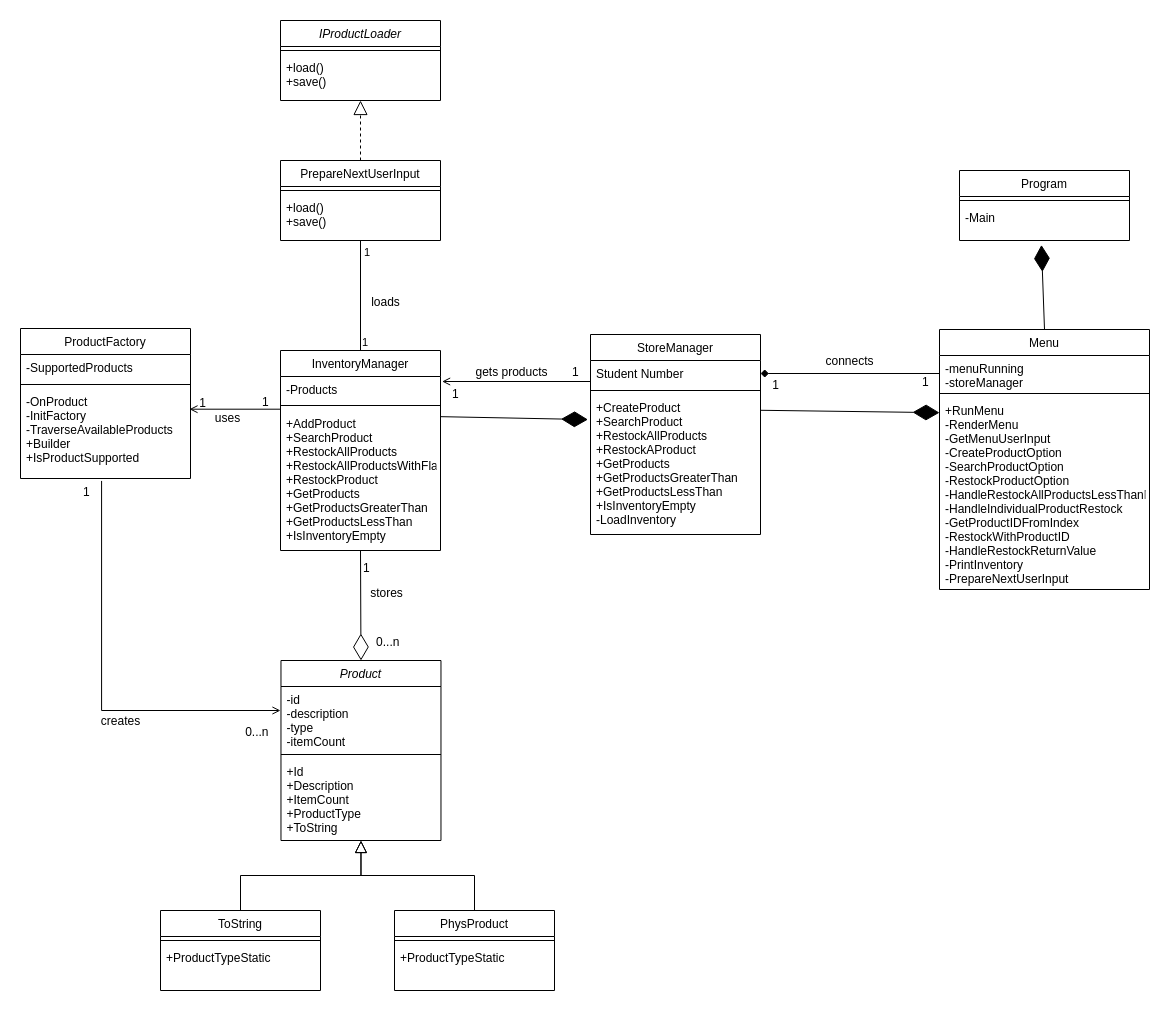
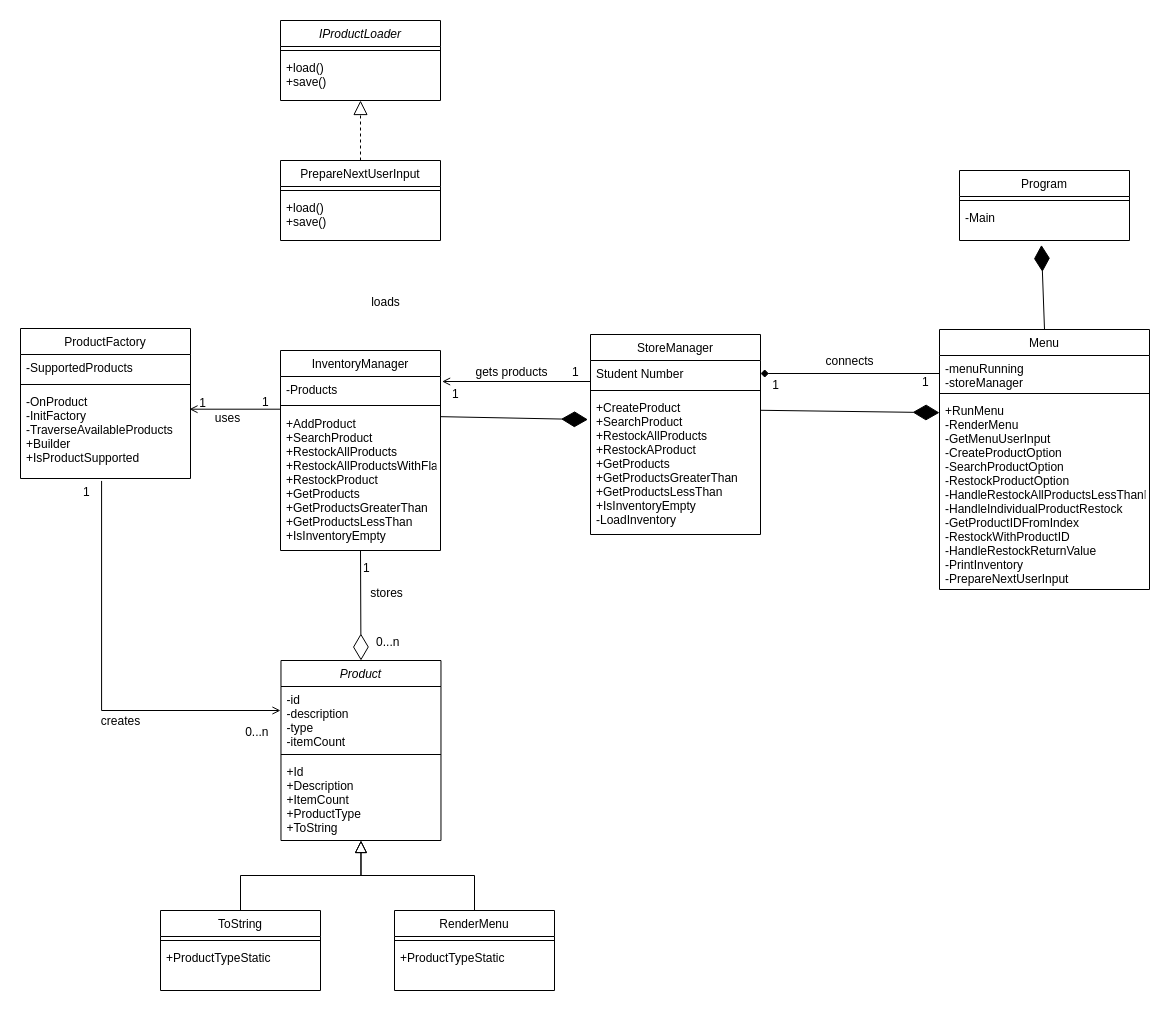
  <mxCell id="0" />
  <mxCell id="1" parent="0" />
  <mxCell id="2" value="Product" style="swimlane;fontStyle=2;align=center;verticalAlign=top;childLayout=stackLayout;horizontal=1;startSize=26;horizontalStack=0;resizeParent=1;resizeLast=0;collapsible=1;marginBottom=0;rounded=0;shadow=0;strokeWidth=1;" parent="1" vertex="1"><mxGeometry x="280.48" y="660" width="160" height="180" as="geometry"><mxRectangle x="230" y="140" width="160" height="26" as="alternateBounds" /></mxGeometry></mxCell>
  <mxCell id="3" value="-id&#10;-description&#10;-type&#10;-itemCount" style="text;align=left;verticalAlign=top;spacingLeft=4;spacingRight=4;overflow=hidden;rotatable=0;points=[[0,0.5],[1,0.5]];portConstraint=eastwest;rounded=0;shadow=0;html=0;" parent="2" vertex="1"><mxGeometry y="26" width="160" height="64" as="geometry" /></mxCell>
  <mxCell id="4" value="" style="line;html=1;strokeWidth=1;align=left;verticalAlign=middle;spacingTop=-1;spacingLeft=3;spacingRight=3;rotatable=0;labelPosition=right;points=[];portConstraint=eastwest;" parent="2" vertex="1"><mxGeometry y="90" width="160" height="8" as="geometry" /></mxCell>
  <mxCell id="5" value="+Id&#10;+Description&#10;+ItemCount&#10;+ProductType&#10;+ToString" style="text;align=left;verticalAlign=top;spacingLeft=4;spacingRight=4;overflow=hidden;rotatable=0;points=[[0,0.5],[1,0.5]];portConstraint=eastwest;rounded=0;shadow=0;html=0;" parent="2" vertex="1"><mxGeometry y="98" width="160" height="82" as="geometry" /></mxCell>
  <mxCell id="6" value="ToString" style="swimlane;fontStyle=0;align=center;verticalAlign=top;childLayout=stackLayout;horizontal=1;startSize=26;horizontalStack=0;resizeParent=1;resizeLast=0;collapsible=1;marginBottom=0;rounded=0;shadow=0;strokeWidth=1;" parent="1" vertex="1"><mxGeometry x="160" y="910" width="160" height="80" as="geometry"><mxRectangle x="130" y="380" width="160" height="26" as="alternateBounds" /></mxGeometry></mxCell>
  <mxCell id="7" value="" style="line;html=1;strokeWidth=1;align=left;verticalAlign=middle;spacingTop=-1;spacingLeft=3;spacingRight=3;rotatable=0;labelPosition=right;points=[];portConstraint=eastwest;" parent="6" vertex="1"><mxGeometry y="26" width="160" height="8" as="geometry" /></mxCell>
  <mxCell id="8" value="+ProductTypeStatic" style="text;align=left;verticalAlign=top;spacingLeft=4;spacingRight=4;overflow=hidden;rotatable=0;points=[[0,0.5],[1,0.5]];portConstraint=eastwest;fontStyle=0" parent="6" vertex="1"><mxGeometry y="34" width="160" height="26" as="geometry" /></mxCell>
  <mxCell id="9" value="" style="endArrow=block;endSize=10;endFill=0;shadow=0;strokeWidth=1;rounded=0;edgeStyle=elbowEdgeStyle;elbow=vertical;" parent="1" source="6" target="2" edge="1"><mxGeometry width="160" relative="1" as="geometry"><mxPoint x="270.48" y="713" as="sourcePoint" /><mxPoint x="270.48" y="713" as="targetPoint" /></mxGeometry></mxCell>
  <mxCell id="10" value="" style="endArrow=block;endSize=10;endFill=0;shadow=0;strokeWidth=1;rounded=0;edgeStyle=elbowEdgeStyle;elbow=vertical;exitX=0.5;exitY=0;exitDx=0;exitDy=0;" parent="1" source="11" target="2" edge="1"><mxGeometry width="160" relative="1" as="geometry"><mxPoint x="480.48" y="870" as="sourcePoint" /><mxPoint x="380.48" y="781" as="targetPoint" /></mxGeometry></mxCell>
- <mxCell id="11" value="PhysProduct" style="swimlane;fontStyle=0;align=center;verticalAlign=top;childLayout=stackLayout;horizontal=1;startSize=26;horizontalStack=0;resizeParent=1;resizeLast=0;collapsible=1;marginBottom=0;rounded=0;shadow=0;strokeWidth=1;" parent="1" vertex="1"><mxGeometry x="394" y="910" width="160" height="80" as="geometry"><mxRectangle x="130" y="380" width="160" height="26" as="alternateBounds" /></mxGeometry></mxCell>
+ <mxCell id="11" value="RenderMenu" style="swimlane;fontStyle=0;align=center;verticalAlign=top;childLayout=stackLayout;horizontal=1;startSize=26;horizontalStack=0;resizeParent=1;resizeLast=0;collapsible=1;marginBottom=0;rounded=0;shadow=0;strokeWidth=1;" parent="1" vertex="1"><mxGeometry x="394" y="910" width="160" height="80" as="geometry"><mxRectangle x="130" y="380" width="160" height="26" as="alternateBounds" /></mxGeometry></mxCell>
  <mxCell id="12" value="" style="line;html=1;strokeWidth=1;align=left;verticalAlign=middle;spacingTop=-1;spacingLeft=3;spacingRight=3;rotatable=0;labelPosition=right;points=[];portConstraint=eastwest;" parent="11" vertex="1"><mxGeometry y="26" width="160" height="8" as="geometry" /></mxCell>
  <mxCell id="13" value="+ProductTypeStatic" style="text;align=left;verticalAlign=top;spacingLeft=4;spacingRight=4;overflow=hidden;rotatable=0;points=[[0,0.5],[1,0.5]];portConstraint=eastwest;fontStyle=0" parent="11" vertex="1"><mxGeometry y="34" width="160" height="26" as="geometry" /></mxCell>
  <mxCell id="14" value="InventoryManager" style="swimlane;fontStyle=0;align=center;verticalAlign=top;childLayout=stackLayout;horizontal=1;startSize=26;horizontalStack=0;resizeParent=1;resizeLast=0;collapsible=1;marginBottom=0;rounded=0;shadow=0;strokeWidth=1;" parent="1" vertex="1"><mxGeometry x="280" y="350" width="160" height="200" as="geometry"><mxRectangle x="230" y="140" width="160" height="26" as="alternateBounds" /></mxGeometry></mxCell>
  <mxCell id="15" value="-Products" style="text;align=left;verticalAlign=top;spacingLeft=4;spacingRight=4;overflow=hidden;rotatable=0;points=[[0,0.5],[1,0.5]];portConstraint=eastwest;rounded=0;shadow=0;html=0;" parent="14" vertex="1"><mxGeometry y="26" width="160" height="24" as="geometry" /></mxCell>
  <mxCell id="16" value="" style="line;html=1;strokeWidth=1;align=left;verticalAlign=middle;spacingTop=-1;spacingLeft=3;spacingRight=3;rotatable=0;labelPosition=right;points=[];portConstraint=eastwest;" parent="14" vertex="1"><mxGeometry y="50" width="160" height="10" as="geometry" /></mxCell>
  <mxCell id="17" value="+AddProduct&#10;+SearchProduct&#10;+RestockAllProducts&#10;+RestockAllProductsWithFlag&#10;+RestockProduct&#10;+GetProducts&#10;+GetProductsGreaterThan&#10;+GetProductsLessThan&#10;+IsInventoryEmpty&#10;" style="text;align=left;verticalAlign=top;spacingLeft=4;spacingRight=4;overflow=hidden;rotatable=0;points=[[0,0.5],[1,0.5]];portConstraint=eastwest;fontStyle=0" parent="14" vertex="1"><mxGeometry y="60" width="160" height="140" as="geometry" /></mxCell>
  <mxCell id="18" value="" style="endArrow=diamondThin;endFill=1;endSize=24;html=1;rounded=0;entryX=-0.015;entryY=0.179;entryDx=0;entryDy=0;entryPerimeter=0;exitX=1.001;exitY=0.044;exitDx=0;exitDy=0;exitPerimeter=0;" parent="1" target="26" edge="1" source="17"><mxGeometry width="160" relative="1" as="geometry"><mxPoint x="440" y="408.58" as="sourcePoint" /><mxPoint x="577.6" y="407.958" as="targetPoint" /></mxGeometry></mxCell>
  <mxCell id="19" value="Menu" style="swimlane;fontStyle=0;align=center;verticalAlign=top;childLayout=stackLayout;horizontal=1;startSize=26;horizontalStack=0;resizeParent=1;resizeLast=0;collapsible=1;marginBottom=0;rounded=0;shadow=0;strokeWidth=1;" parent="1" vertex="1"><mxGeometry x="939" y="329" width="210" height="260" as="geometry"><mxRectangle x="130" y="380" width="160" height="26" as="alternateBounds" /></mxGeometry></mxCell>
  <mxCell id="20" value="-menuRunning&#10;-storeManager" style="text;align=left;verticalAlign=top;spacingLeft=4;spacingRight=4;overflow=hidden;rotatable=0;points=[[0,0.5],[1,0.5]];portConstraint=eastwest;" parent="19" vertex="1"><mxGeometry y="26" width="210" height="34" as="geometry" /></mxCell>
  <mxCell id="21" value="" style="line;html=1;strokeWidth=1;align=left;verticalAlign=middle;spacingTop=-1;spacingLeft=3;spacingRight=3;rotatable=0;labelPosition=right;points=[];portConstraint=eastwest;" parent="19" vertex="1"><mxGeometry y="60" width="210" height="8" as="geometry" /></mxCell>
  <mxCell id="22" value="+RunMenu&#10;-RenderMenu&#10;-GetMenuUserInput&#10;-CreateProductOption&#10;-SearchProductOption&#10;-RestockProductOption&#10;-HandleRestockAllProductsLessThanN&#10;-HandleIndividualProductRestock&#10;-GetProductIDFromIndex&#10;-RestockWithProductID&#10;-HandleRestockReturnValue&#10;-PrintInventory&#10;-PrepareNextUserInput" style="text;align=left;verticalAlign=top;spacingLeft=4;spacingRight=4;overflow=hidden;rotatable=0;points=[[0,0.5],[1,0.5]];portConstraint=eastwest;fontStyle=0" parent="19" vertex="1"><mxGeometry y="68" width="210" height="192" as="geometry" /></mxCell>
  <mxCell id="23" value="StoreManager" style="swimlane;fontStyle=0;align=center;verticalAlign=top;childLayout=stackLayout;horizontal=1;startSize=26;horizontalStack=0;resizeParent=1;resizeLast=0;collapsible=1;marginBottom=0;rounded=0;shadow=0;strokeWidth=1;" parent="1" vertex="1"><mxGeometry x="590" y="334" width="170" height="200" as="geometry"><mxRectangle x="130" y="380" width="160" height="26" as="alternateBounds" /></mxGeometry></mxCell>
  <mxCell id="24" value="Student Number" style="text;align=left;verticalAlign=top;spacingLeft=4;spacingRight=4;overflow=hidden;rotatable=0;points=[[0,0.5],[1,0.5]];portConstraint=eastwest;" parent="23" vertex="1"><mxGeometry y="26" width="170" height="26" as="geometry" /></mxCell>
  <mxCell id="25" value="" style="line;html=1;strokeWidth=1;align=left;verticalAlign=middle;spacingTop=-1;spacingLeft=3;spacingRight=3;rotatable=0;labelPosition=right;points=[];portConstraint=eastwest;" parent="23" vertex="1"><mxGeometry y="52" width="170" height="8" as="geometry" /></mxCell>
  <mxCell id="26" value="+CreateProduct&#10;+SearchProduct&#10;+RestockAllProducts&#10;+RestockAProduct&#10;+GetProducts&#10;+GetProductsGreaterThan&#10;+GetProductsLessThan&#10;+IsInventoryEmpty&#10;-LoadInventory&#10;&#10;" style="text;align=left;verticalAlign=top;spacingLeft=4;spacingRight=4;overflow=hidden;rotatable=0;points=[[0,0.5],[1,0.5]];portConstraint=eastwest;fontStyle=0" parent="23" vertex="1"><mxGeometry y="60" width="170" height="140" as="geometry" /></mxCell>
  <mxCell id="27" value="" style="endArrow=diamondThin;endFill=1;endSize=24;html=1;rounded=0;entryX=0;entryY=0.079;entryDx=0;entryDy=0;entryPerimeter=0;" parent="1" target="22" edge="1"><mxGeometry width="160" relative="1" as="geometry"><mxPoint x="760" y="409.79" as="sourcePoint" /><mxPoint x="860" y="408" as="targetPoint" /></mxGeometry></mxCell>
  <mxCell id="28" value="" style="endArrow=diamondThin;endFill=1;endSize=24;html=1;rounded=0;entryX=0.482;entryY=1.124;entryDx=0;entryDy=0;entryPerimeter=0;exitX=0.5;exitY=0;exitDx=0;exitDy=0;" parent="1" source="19" target="31" edge="1"><mxGeometry width="160" relative="1" as="geometry"><mxPoint x="1166" y="402.5" as="sourcePoint" /><mxPoint x="1291.3" y="400.002" as="targetPoint" /></mxGeometry></mxCell>
  <mxCell id="29" value="Program" style="swimlane;fontStyle=0;align=center;verticalAlign=top;childLayout=stackLayout;horizontal=1;startSize=26;horizontalStack=0;resizeParent=1;resizeLast=0;collapsible=1;marginBottom=0;rounded=0;shadow=0;strokeWidth=1;" parent="1" vertex="1"><mxGeometry x="959" y="170" width="170" height="70" as="geometry"><mxRectangle x="130" y="380" width="160" height="26" as="alternateBounds" /></mxGeometry></mxCell>
  <mxCell id="30" value="" style="line;html=1;strokeWidth=1;align=left;verticalAlign=middle;spacingTop=-1;spacingLeft=3;spacingRight=3;rotatable=0;labelPosition=right;points=[];portConstraint=eastwest;" parent="29" vertex="1"><mxGeometry y="26" width="170" height="8" as="geometry" /></mxCell>
  <mxCell id="31" value="-Main" style="text;align=left;verticalAlign=top;spacingLeft=4;spacingRight=4;overflow=hidden;rotatable=0;points=[[0,0.5],[1,0.5]];portConstraint=eastwest;fontStyle=0" parent="29" vertex="1"><mxGeometry y="34" width="170" height="36" as="geometry" /></mxCell>
  <mxCell id="32" value="PrepareNextUserInput" style="swimlane;fontStyle=0;align=center;verticalAlign=top;childLayout=stackLayout;horizontal=1;startSize=26;horizontalStack=0;resizeParent=1;resizeLast=0;collapsible=1;marginBottom=0;rounded=0;shadow=0;strokeWidth=1;" parent="1" vertex="1"><mxGeometry x="280" y="160" width="160" height="80" as="geometry"><mxRectangle x="230" y="140" width="160" height="26" as="alternateBounds" /></mxGeometry></mxCell>
  <mxCell id="33" value="" style="line;html=1;strokeWidth=1;align=left;verticalAlign=middle;spacingTop=-1;spacingLeft=3;spacingRight=3;rotatable=0;labelPosition=right;points=[];portConstraint=eastwest;" parent="32" vertex="1"><mxGeometry y="26" width="160" height="8" as="geometry" /></mxCell>
  <mxCell id="34" value="+load()&#10;+save()" style="text;align=left;verticalAlign=top;spacingLeft=4;spacingRight=4;overflow=hidden;rotatable=0;points=[[0,0.5],[1,0.5]];portConstraint=eastwest;rounded=0;shadow=0;html=0;" parent="32" vertex="1"><mxGeometry y="34" width="160" height="46" as="geometry" /></mxCell>
  <mxCell id="35" value="" style="endArrow=block;dashed=1;endFill=0;endSize=12;html=1;rounded=0;exitX=0.5;exitY=0;exitDx=0;exitDy=0;entryX=0.5;entryY=1;entryDx=0;entryDy=0;" parent="1" source="32" target="36" edge="1"><mxGeometry width="160" relative="1" as="geometry"><mxPoint x="360" y="90" as="sourcePoint" /><mxPoint x="360" y="70" as="targetPoint" /></mxGeometry></mxCell>
  <mxCell id="36" value="IProductLoader" style="swimlane;fontStyle=2;align=center;verticalAlign=top;childLayout=stackLayout;horizontal=1;startSize=26;horizontalStack=0;resizeParent=1;resizeLast=0;collapsible=1;marginBottom=0;rounded=0;shadow=0;strokeWidth=1;" parent="1" vertex="1"><mxGeometry x="280" y="20" width="160" height="80" as="geometry"><mxRectangle x="230" y="140" width="160" height="26" as="alternateBounds" /></mxGeometry></mxCell>
  <mxCell id="37" value="" style="line;html=1;strokeWidth=1;align=left;verticalAlign=middle;spacingTop=-1;spacingLeft=3;spacingRight=3;rotatable=0;labelPosition=right;points=[];portConstraint=eastwest;" parent="36" vertex="1"><mxGeometry y="26" width="160" height="8" as="geometry" /></mxCell>
  <mxCell id="38" value="+load()&#10;+save()" style="text;align=left;verticalAlign=top;spacingLeft=4;spacingRight=4;overflow=hidden;rotatable=0;points=[[0,0.5],[1,0.5]];portConstraint=eastwest;rounded=0;shadow=0;html=0;" parent="36" vertex="1"><mxGeometry y="34" width="160" height="46" as="geometry" /></mxCell>
  <mxCell id="39" value="" style="endArrow=open;shadow=0;strokeWidth=1;rounded=0;endFill=1;edgeStyle=elbowEdgeStyle;elbow=vertical;exitX=0;exitY=0.769;exitDx=0;exitDy=0;exitPerimeter=0;entryX=1.01;entryY=0.235;entryDx=0;entryDy=0;entryPerimeter=0;" parent="1" source="24" target="15" edge="1"><mxGeometry x="0.5" y="41" relative="1" as="geometry"><mxPoint x="500" y="357.102" as="sourcePoint" /><mxPoint x="513.76" y="280" as="targetPoint" /><mxPoint x="-40" y="32" as="offset" /></mxGeometry></mxCell>
  <mxCell id="40" value="1" style="resizable=0;align=left;verticalAlign=bottom;labelBackgroundColor=none;fontSize=12;" parent="39" connectable="0" vertex="1"><mxGeometry x="-1" relative="1" as="geometry"><mxPoint x="-20" as="offset" /></mxGeometry></mxCell>
  <mxCell id="41" value="1" style="resizable=0;align=right;verticalAlign=bottom;labelBackgroundColor=none;fontSize=12;" parent="39" connectable="0" vertex="1"><mxGeometry x="1" relative="1" as="geometry"><mxPoint x="18" y="20" as="offset" /></mxGeometry></mxCell>
  <mxCell id="42" value="gets products" style="text;html=1;resizable=0;points=[];;align=center;verticalAlign=middle;labelBackgroundColor=none;rounded=0;shadow=0;strokeWidth=1;fontSize=12;" parent="39" vertex="1" connectable="0"><mxGeometry x="0.5" y="49" relative="1" as="geometry"><mxPoint x="32" y="-59" as="offset" /></mxGeometry></mxCell>
- <mxCell id="43" value="" style="endArrow=none;html=1;edgeStyle=orthogonalEdgeStyle;rounded=0;exitX=0.5;exitY=0;exitDx=0;exitDy=0;entryX=0.5;entryY=1;entryDx=0;entryDy=0;" parent="1" source="14" target="32" edge="1"><mxGeometry relative="1" as="geometry"><mxPoint x="630" y="270" as="sourcePoint" /><mxPoint x="790" y="270" as="targetPoint" /></mxGeometry></mxCell>
- <mxCell id="44" value="1" style="edgeLabel;resizable=0;html=1;align=left;verticalAlign=bottom;" parent="43" connectable="0" vertex="1"><mxGeometry x="-1" relative="1" as="geometry" /></mxCell>
- <mxCell id="45" value="1" style="edgeLabel;resizable=0;html=1;align=right;verticalAlign=bottom;" parent="43" connectable="0" vertex="1"><mxGeometry x="1" relative="1" as="geometry"><mxPoint x="10" y="20" as="offset" /></mxGeometry></mxCell>
  <mxCell id="46" value="loads" style="text;html=1;resizable=0;points=[];;align=center;verticalAlign=middle;labelBackgroundColor=none;rounded=0;shadow=0;strokeWidth=1;fontSize=12;" parent="1" vertex="1" connectable="0"><mxGeometry x="170" y="369.999" as="geometry"><mxPoint x="214" y="-68" as="offset" /></mxGeometry></mxCell>
  <mxCell id="47" value="ProductFactory" style="swimlane;fontStyle=0;align=center;verticalAlign=top;childLayout=stackLayout;horizontal=1;startSize=26;horizontalStack=0;resizeParent=1;resizeLast=0;collapsible=1;marginBottom=0;rounded=0;shadow=0;strokeWidth=1;" parent="1" vertex="1"><mxGeometry x="20" y="328" width="170" height="150" as="geometry"><mxRectangle x="130" y="380" width="160" height="26" as="alternateBounds" /></mxGeometry></mxCell>
  <mxCell id="48" value="-SupportedProducts" style="text;align=left;verticalAlign=top;spacingLeft=4;spacingRight=4;overflow=hidden;rotatable=0;points=[[0,0.5],[1,0.5]];portConstraint=eastwest;" parent="47" vertex="1"><mxGeometry y="26" width="170" height="26" as="geometry" /></mxCell>
  <mxCell id="49" value="" style="line;html=1;strokeWidth=1;align=left;verticalAlign=middle;spacingTop=-1;spacingLeft=3;spacingRight=3;rotatable=0;labelPosition=right;points=[];portConstraint=eastwest;" parent="47" vertex="1"><mxGeometry y="52" width="170" height="8" as="geometry" /></mxCell>
  <mxCell id="50" value="-OnProduct&#10;-InitFactory&#10;-TraverseAvailableProducts&#10;+Builder&#10;+IsProductSupported" style="text;align=left;verticalAlign=top;spacingLeft=4;spacingRight=4;overflow=hidden;rotatable=0;points=[[0,0.5],[1,0.5]];portConstraint=eastwest;rounded=0;shadow=0;html=0;" parent="47" vertex="1"><mxGeometry y="60" width="170" height="80" as="geometry" /></mxCell>
  <mxCell id="51" value="" style="endArrow=open;shadow=0;strokeWidth=1;rounded=0;endFill=1;edgeStyle=elbowEdgeStyle;elbow=vertical;exitX=0.477;exitY=1.027;exitDx=0;exitDy=0;exitPerimeter=0;" parent="1" edge="1"><mxGeometry x="0.5" y="41" relative="1" as="geometry"><mxPoint x="101.09" y="480.43" as="sourcePoint" /><mxPoint x="280" y="710" as="targetPoint" /><mxPoint x="-40" y="32" as="offset" /><Array as="points"><mxPoint x="160" y="710" /></Array></mxGeometry></mxCell>
  <mxCell id="52" value="1" style="resizable=0;align=left;verticalAlign=bottom;labelBackgroundColor=none;fontSize=12;" parent="51" connectable="0" vertex="1"><mxGeometry x="-1" relative="1" as="geometry"><mxPoint x="-20" y="20" as="offset" /></mxGeometry></mxCell>
  <mxCell id="53" value="0...n" style="resizable=0;align=right;verticalAlign=bottom;labelBackgroundColor=none;fontSize=12;" parent="51" connectable="0" vertex="1"><mxGeometry x="1" relative="1" as="geometry"><mxPoint x="-10" y="30" as="offset" /></mxGeometry></mxCell>
  <mxCell id="54" value="creates" style="text;html=1;resizable=0;points=[];;align=center;verticalAlign=middle;labelBackgroundColor=none;rounded=0;shadow=0;strokeWidth=1;fontSize=12;" parent="51" vertex="1" connectable="0"><mxGeometry x="0.5" y="49" relative="1" as="geometry"><mxPoint x="-58" y="59" as="offset" /></mxGeometry></mxCell>
  <mxCell id="55" value="" style="endArrow=open;shadow=0;strokeWidth=1;rounded=0;endFill=1;edgeStyle=elbowEdgeStyle;elbow=vertical;exitX=0;exitY=0.769;exitDx=0;exitDy=0;exitPerimeter=0;entryX=0.994;entryY=0.227;entryDx=0;entryDy=0;entryPerimeter=0;" parent="1" edge="1"><mxGeometry x="0.5" y="41" relative="1" as="geometry"><mxPoint x="280" y="400.004" as="sourcePoint" /><mxPoint x="188.98" y="408.43" as="targetPoint" /><mxPoint x="-40" y="32" as="offset" /><Array as="points"><mxPoint x="190" y="408.7" /></Array></mxGeometry></mxCell>
  <mxCell id="56" value="1" style="resizable=0;align=left;verticalAlign=bottom;labelBackgroundColor=none;fontSize=12;" parent="55" connectable="0" vertex="1"><mxGeometry x="-1" relative="1" as="geometry"><mxPoint x="-20" y="10" as="offset" /></mxGeometry></mxCell>
  <mxCell id="57" value="1" style="resizable=0;align=right;verticalAlign=bottom;labelBackgroundColor=none;fontSize=12;" parent="55" connectable="0" vertex="1"><mxGeometry x="1" relative="1" as="geometry"><mxPoint x="18" y="3" as="offset" /></mxGeometry></mxCell>
  <mxCell id="58" value="uses" style="text;html=1;resizable=0;points=[];;align=center;verticalAlign=middle;labelBackgroundColor=none;rounded=0;shadow=0;strokeWidth=1;fontSize=12;" parent="55" vertex="1" connectable="0"><mxGeometry x="0.5" y="49" relative="1" as="geometry"><mxPoint x="13" y="-40" as="offset" /></mxGeometry></mxCell>
  <mxCell id="59" value="" style="endArrow=diamond;shadow=0;strokeWidth=1;rounded=0;endFill=1;edgeStyle=elbowEdgeStyle;elbow=vertical;exitX=0;exitY=0.5;exitDx=0;exitDy=0;entryX=1;entryY=0.5;entryDx=0;entryDy=0;" parent="1" source="20" target="24" edge="1"><mxGeometry x="0.5" y="41" relative="1" as="geometry"><mxPoint x="830" y="371.304" as="sourcePoint" /><mxPoint x="800" y="372" as="targetPoint" /><mxPoint x="-40" y="32" as="offset" /></mxGeometry></mxCell>
  <mxCell id="60" value="1" style="resizable=0;align=left;verticalAlign=bottom;labelBackgroundColor=none;fontSize=12;" parent="59" connectable="0" vertex="1"><mxGeometry x="-1" relative="1" as="geometry"><mxPoint x="-19" y="18" as="offset" /></mxGeometry></mxCell>
  <mxCell id="61" value="1" style="resizable=0;align=right;verticalAlign=bottom;labelBackgroundColor=none;fontSize=12;" parent="59" connectable="0" vertex="1"><mxGeometry x="1" relative="1" as="geometry"><mxPoint x="20" y="20" as="offset" /></mxGeometry></mxCell>
  <mxCell id="62" value="connects" style="text;html=1;resizable=0;points=[];;align=center;verticalAlign=middle;labelBackgroundColor=none;rounded=0;shadow=0;strokeWidth=1;fontSize=12;" parent="59" vertex="1" connectable="0"><mxGeometry x="0.5" y="49" relative="1" as="geometry"><mxPoint x="43" y="-62" as="offset" /></mxGeometry></mxCell>
  <mxCell id="63" value="" style="endArrow=diamondThin;endFill=0;endSize=24;html=1;rounded=0;exitX=0.5;exitY=1;exitDx=0;exitDy=0;entryX=0.5;entryY=0;entryDx=0;entryDy=0;" parent="1" source="14" target="2" edge="1"><mxGeometry width="160" relative="1" as="geometry"><mxPoint x="450" y="570" as="sourcePoint" /><mxPoint x="610" y="570" as="targetPoint" /><Array as="points" /></mxGeometry></mxCell>
  <mxCell id="64" value="stores" style="text;html=1;resizable=0;points=[];;align=center;verticalAlign=middle;labelBackgroundColor=none;rounded=0;shadow=0;strokeWidth=1;fontSize=12;" parent="1" vertex="1" connectable="0"><mxGeometry x="360.48" y="610" as="geometry"><mxPoint x="25" y="-18" as="offset" /></mxGeometry></mxCell>
  <mxCell id="65" value="1" style="resizable=0;align=left;verticalAlign=bottom;labelBackgroundColor=none;fontSize=12;" parent="1" connectable="0" vertex="1"><mxGeometry x="340" y="590" as="geometry"><mxPoint x="21" y="-14" as="offset" /></mxGeometry></mxCell>
  <mxCell id="66" value="0...n" style="resizable=0;align=right;verticalAlign=bottom;labelBackgroundColor=none;fontSize=12;" parent="1" connectable="0" vertex="1"><mxGeometry x="400.48" y="650" as="geometry" /></mxCell>
